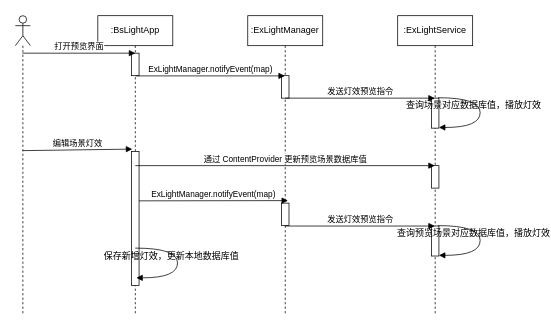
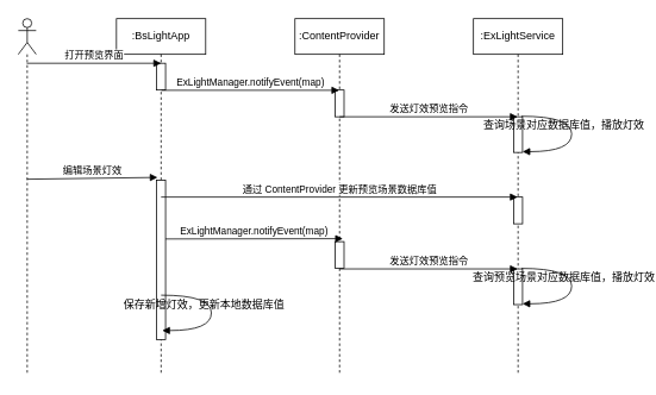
  <mxCell id="0" />
  <mxCell id="1" parent="0" />
  <mxCell id="2" value=":BsLightApp" style="shape=umlLifeline;perimeter=lifelinePerimeter;whiteSpace=wrap;html=1;container=1;collapsible=0;recursiveResize=0;outlineConnect=0;" vertex="1" parent="1"><mxGeometry x="130" y="20" width="100" height="400" as="geometry" /></mxCell>
  <mxCell id="3" value="" style="html=1;points=[];perimeter=orthogonalPerimeter;" vertex="1" parent="2"><mxGeometry x="45" y="181.02" width="10" height="178.98" as="geometry" /></mxCell>
  <mxCell id="4" value="" style="html=1;points=[];perimeter=orthogonalPerimeter;" vertex="1" parent="2"><mxGeometry x="45" y="50" width="10" height="30" as="geometry" /></mxCell>
- <mxCell id="5" value=":ExLightManager" style="shape=umlLifeline;perimeter=lifelinePerimeter;whiteSpace=wrap;html=1;container=1;collapsible=0;recursiveResize=0;outlineConnect=0;" vertex="1" parent="1"><mxGeometry x="330" y="20" width="100" height="400" as="geometry" /></mxCell>
+ <mxCell id="5" value=":ContentProvider" style="shape=umlLifeline;perimeter=lifelinePerimeter;whiteSpace=wrap;html=1;container=1;collapsible=0;recursiveResize=0;outlineConnect=0;" vertex="1" parent="1"><mxGeometry x="330" y="20" width="100" height="400" as="geometry" /></mxCell>
  <mxCell id="6" value="" style="html=1;points=[];perimeter=orthogonalPerimeter;" vertex="1" parent="5"><mxGeometry x="45" y="80" width="10" height="30" as="geometry" /></mxCell>
  <mxCell id="7" value="" style="html=1;points=[];perimeter=orthogonalPerimeter;" vertex="1" parent="5"><mxGeometry x="45" y="250" width="10" height="30" as="geometry" /></mxCell>
  <mxCell id="8" value=":ExLightService" style="shape=umlLifeline;perimeter=lifelinePerimeter;whiteSpace=wrap;html=1;container=1;collapsible=0;recursiveResize=0;outlineConnect=0;" vertex="1" parent="1"><mxGeometry x="530" y="20" width="100" height="400" as="geometry" /></mxCell>
  <mxCell id="9" value="" style="html=1;points=[];perimeter=orthogonalPerimeter;" vertex="1" parent="8"><mxGeometry x="45" y="200" width="10" height="30" as="geometry" /></mxCell>
  <mxCell id="10" value="" style="shape=umlLifeline;participant=umlActor;perimeter=lifelinePerimeter;whiteSpace=wrap;html=1;container=1;collapsible=0;recursiveResize=0;verticalAlign=top;spacingTop=36;outlineConnect=0;" vertex="1" parent="1"><mxGeometry x="20" y="20" width="20" height="400" as="geometry" /></mxCell>
  <mxCell id="11" value="编辑场景灯效" style="html=1;verticalAlign=bottom;endArrow=block;entryX=0.1;entryY=-0.017;entryDx=0;entryDy=0;entryPerimeter=0;" edge="1" parent="1" target="3"><mxGeometry width="80" relative="1" as="geometry"><mxPoint x="29.667" y="200" as="sourcePoint" /><mxPoint x="370" y="291.02" as="targetPoint" /></mxGeometry></mxCell>
  <mxCell id="12" value="打开预览界面" style="html=1;verticalAlign=bottom;endArrow=block;" edge="1" parent="1" source="10"><mxGeometry width="80" relative="1" as="geometry"><mxPoint x="100" y="70" as="sourcePoint" /><mxPoint x="180" y="70" as="targetPoint" /></mxGeometry></mxCell>
  <mxCell id="13" value="ExLightManager.notifyEvent(map)" style="html=1;verticalAlign=bottom;endArrow=block;exitX=0.533;exitY=1.083;exitDx=0;exitDy=0;exitPerimeter=0;" edge="1" parent="1"><mxGeometry width="80" relative="1" as="geometry"><mxPoint x="180.33" y="100.32" as="sourcePoint" /><mxPoint x="379.5" y="100.32" as="targetPoint" /></mxGeometry></mxCell>
  <mxCell id="14" value="" style="html=1;points=[];perimeter=orthogonalPerimeter;" vertex="1" parent="1"><mxGeometry x="575" y="130" width="10" height="40" as="geometry" /></mxCell>
  <mxCell id="15" value="发送灯效预览指令" style="html=1;verticalAlign=bottom;endArrow=block;" edge="1" parent="1" target="8"><mxGeometry width="80" relative="1" as="geometry"><mxPoint x="380" y="130" as="sourcePoint" /><mxPoint x="460" y="130" as="targetPoint" /></mxGeometry></mxCell>
  <mxCell id="16" value="查询场景对应数据库值，播放灯效" style="html=1;verticalAlign=bottom;endArrow=block;labelBackgroundColor=none;fontFamily=Verdana;fontSize=12;elbow=vertical;edgeStyle=orthogonalEdgeStyle;curved=1;exitX=0.867;exitY=-0.014;exitDx=0;exitDy=0;exitPerimeter=0;" edge="1" parent="1" source="14"><mxGeometry x="335" y="0.02" as="geometry"><mxPoint x="591" y="130" as="sourcePoint" /><mxPoint x="585" y="169.11" as="targetPoint" /><Array as="points"><mxPoint x="640" y="129" /><mxPoint x="640" y="169" /></Array><mxPoint x="47" as="offset" /></mxGeometry></mxCell>
  <mxCell id="17" value="通过 ContentProvider 更新预览场景数据库值" style="html=1;verticalAlign=bottom;endArrow=block;" edge="1" parent="1" target="8"><mxGeometry width="80" relative="1" as="geometry"><mxPoint x="180" y="220" as="sourcePoint" /><mxPoint x="260" y="220" as="targetPoint" /></mxGeometry></mxCell>
  <mxCell id="18" value="ExLightManager.notifyEvent(map)" style="html=1;verticalAlign=bottom;endArrow=block;entryX=1.367;entryY=-0.111;entryDx=0;entryDy=0;entryPerimeter=0;" edge="1" parent="1"><mxGeometry width="80" relative="1" as="geometry"><mxPoint x="185" y="267" as="sourcePoint" /><mxPoint x="383.67" y="266.67" as="targetPoint" /></mxGeometry></mxCell>
  <mxCell id="19" value="" style="html=1;points=[];perimeter=orthogonalPerimeter;" vertex="1" parent="1"><mxGeometry x="575" y="300.58" width="10" height="40" as="geometry" /></mxCell>
  <mxCell id="20" value="发送灯效预览指令" style="html=1;verticalAlign=bottom;endArrow=block;" edge="1" parent="1"><mxGeometry width="80" relative="1" as="geometry"><mxPoint x="380" y="300.58" as="sourcePoint" /><mxPoint x="579.5" y="300.58" as="targetPoint" /></mxGeometry></mxCell>
  <mxCell id="21" value="查询预览场景对应数据库值，播放灯效" style="html=1;verticalAlign=bottom;endArrow=block;labelBackgroundColor=none;fontFamily=Verdana;fontSize=12;elbow=vertical;edgeStyle=orthogonalEdgeStyle;curved=1;exitX=0.867;exitY=-0.014;exitDx=0;exitDy=0;exitPerimeter=0;" edge="1" parent="1" source="19"><mxGeometry x="335" y="170.6" as="geometry"><mxPoint x="591" y="300.58" as="sourcePoint" /><mxPoint x="585" y="339.69" as="targetPoint" /><Array as="points"><mxPoint x="640" y="299.58" /><mxPoint x="640" y="339.58" /></Array><mxPoint x="47" as="offset" /></mxGeometry></mxCell>
  <mxCell id="22" value="保存新增灯效，更新本地数据库值" style="html=1;verticalAlign=bottom;endArrow=block;labelBackgroundColor=none;fontFamily=Verdana;fontSize=12;elbow=vertical;edgeStyle=orthogonalEdgeStyle;curved=1;exitX=0.867;exitY=-0.014;exitDx=0;exitDy=0;exitPerimeter=0;" edge="1" parent="1"><mxGeometry x="-68.67" y="200.6" as="geometry"><mxPoint x="180" y="330.02" as="sourcePoint" /><mxPoint x="181.33" y="369.69" as="targetPoint" /><Array as="points"><mxPoint x="236.33" y="329.58" /><mxPoint x="236.33" y="369.58" /></Array><mxPoint x="47" as="offset" /></mxGeometry></mxCell>
